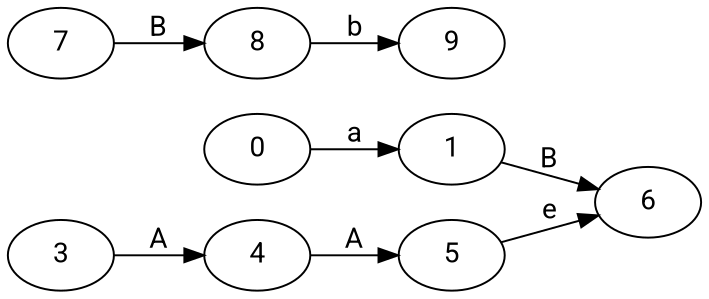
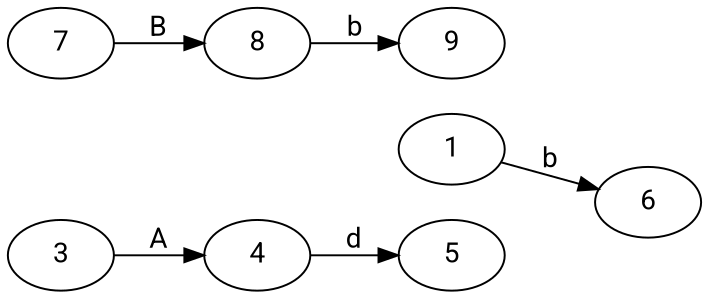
  digraph {
    fontname=Roboto
    rankdir=LR
    node [fontname=Roboto]
    edge [fontname=Roboto]
-   0
    1
    6
    3
    4
    7
    8
    5
    9
-   0 -> 1 [label=a]
-   1 -> 6 [label=B]
+   1 -> 6 [label=b]
    3 -> 4 [label=A]
-   4 -> 5 [label=A]
+   4 -> 5 [label=d]
    7 -> 8 [label=B]
    8 -> 9 [label=b]
-   5 -> 6 [label=e]
  }
